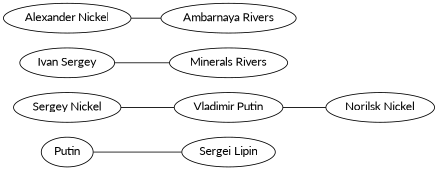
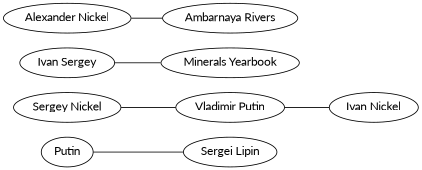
  strict graph {
    fontname=Lato
    rankdir=LR
    node [fontname=Lato]
    edge [fontname=Lato]
    Putin
    "Sergei Lipin"
    "Vladimir Putin"
-   "Norilsk Nickel"
+   "Norilsk Nickel" [label="Ivan Nickel"]
    n5 [label="Ivan Sergey"]
-   "Minerals Yearbook" [label="Minerals Rivers"]
+   "Minerals Yearbook"
    n7 [label="Sergey Nickel"]
    n8 [label="Alexander Nickel"]
    "Ambarnaya Rivers"
    Putin -- "Sergei Lipin"
    "Vladimir Putin" -- "Norilsk Nickel"
    n5 -- "Minerals Yearbook"
    n7 -- "Vladimir Putin"
    n8 -- "Ambarnaya Rivers"
  }
